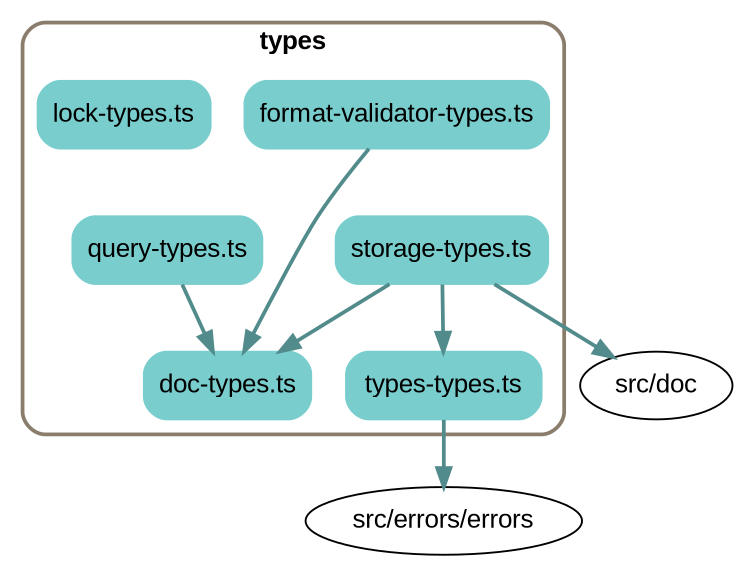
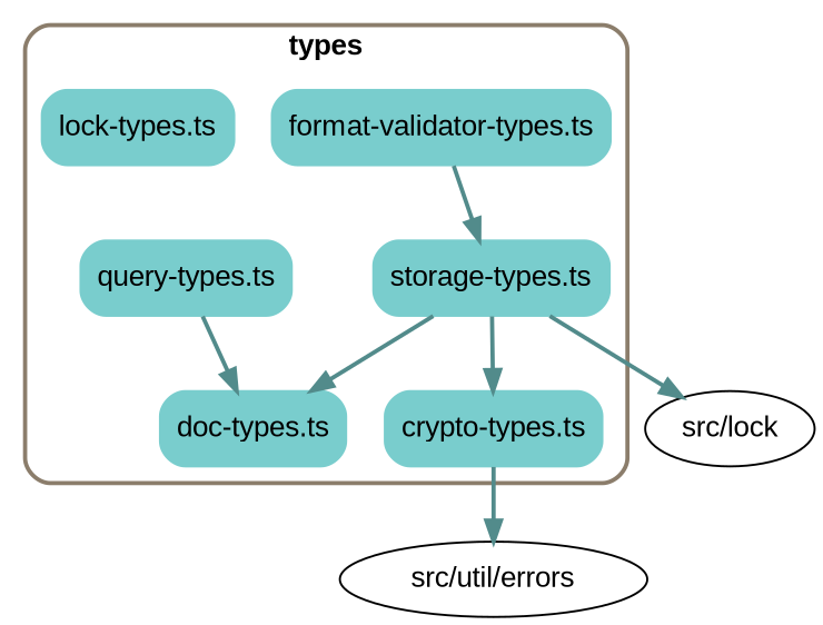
  digraph {
    compound=true
    fontname="Liberation Sans"
    rankdir=TB
    splines=true
    node [color=darkslategray3 fontname="Liberation Sans" shape=rectangle style="rounded,filled"]
    edge [color=darkslategray4 fontname="Liberation Sans" penwidth=2]
-   n1 [label="types-types.ts"]
+   n1 [label="crypto-types.ts"]
    n2 [label="doc-types.ts"]
    n3 [label="format-validator-types.ts"]
    n4 [label="query-types.ts"]
    n5 [label="storage-types.ts"]
    n6 [label="lock-types.ts"]
-   "src/util/errors" [label="src/errors/errors" color="" shape="" style=""]
-   "src/lock" [label="src/doc" color="" shape="" style=""]
+   "src/util/errors" [color="" shape="" style=""]
+   "src/lock" [color="" shape="" style=""]
    subgraph cluster_1 {
      color=bisque4
      label=<<b>types</b>>
      penwidth=2
      style=rounded
      n1
      n2
      n3
      n4
      n5
      n6
    }
    n1 -> "src/util/errors"
-   n3 -> n2
+   n3 -> n5
    n4 -> n2
    n5 -> n1
    n5 -> n2
    n5 -> "src/lock"
  }
